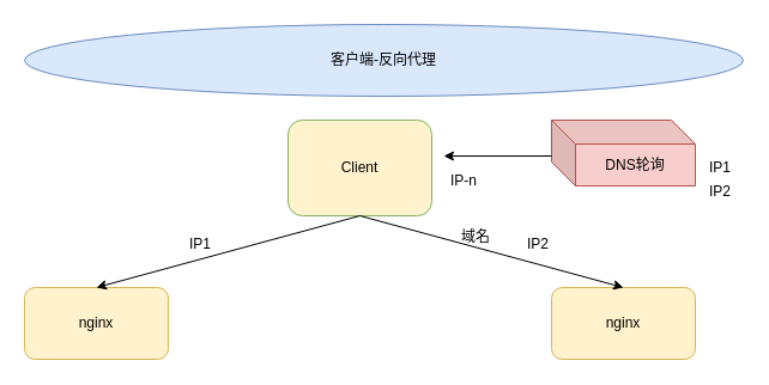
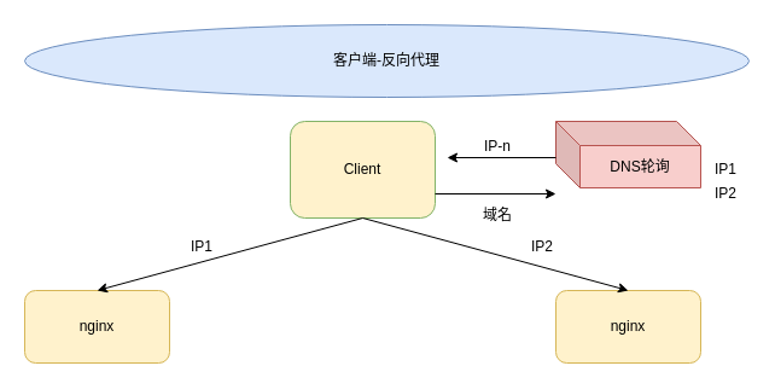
  <mxCell id="0" />
  <mxCell id="1" parent="0" />
  <mxCell id="2" value="客户端-反向代理" style="ellipse;whiteSpace=wrap;html=1;fillColor=#dae8fc;strokeColor=#6c8ebf;" vertex="1" parent="1"><mxGeometry x="20" y="20" width="600" height="60" as="geometry" /></mxCell>
  <mxCell id="3" value="Client" style="rounded=1;whiteSpace=wrap;html=1;fillColor=#fff2cc;strokeColor=#82b366;" vertex="1" parent="1"><mxGeometry x="240" y="100" width="120" height="80" as="geometry" /></mxCell>
  <mxCell id="4" value="nginx" style="rounded=1;whiteSpace=wrap;html=1;fillColor=#fff2cc;strokeColor=#d6b656;" vertex="1" parent="1"><mxGeometry x="20" y="240" width="120" height="60" as="geometry" /></mxCell>
  <mxCell id="5" value="nginx" style="rounded=1;whiteSpace=wrap;html=1;fillColor=#fff2cc;strokeColor=#d6b656;" vertex="1" parent="1"><mxGeometry x="460" y="240" width="120" height="60" as="geometry" /></mxCell>
  <mxCell id="6" value="DNS轮询" style="shape=cube;whiteSpace=wrap;html=1;boundedLbl=1;backgroundOutline=1;darkOpacity=0.05;darkOpacity2=0.1;fillColor=#f8cecc;strokeColor=#b85450;" vertex="1" parent="1"><mxGeometry x="460" y="100" width="120" height="55" as="geometry" /></mxCell>
  <mxCell id="7" value="" style="endArrow=classic;html=1;exitX=0;exitY=0;exitDx=0;exitDy=30;exitPerimeter=0;" edge="1" parent="1" source="6"><mxGeometry width="50" height="50" relative="1" as="geometry"><mxPoint x="20" y="350" as="sourcePoint" /><mxPoint x="370" y="130" as="targetPoint" /></mxGeometry></mxCell>
- <mxCell id="9" value="域名" style="text;html=1;resizable=0;points=[];autosize=1;align=left;verticalAlign=top;spacingTop=-4;" vertex="1" parent="1"><mxGeometry x="383" y="188" width="40" height="20" as="geometry" /></mxCell>
- <mxCell id="10" value="IP-n" style="text;html=1;resizable=0;points=[];autosize=1;align=left;verticalAlign=top;spacingTop=-4;" vertex="1" parent="1"><mxGeometry x="374" y="141" width="40" height="20" as="geometry" /></mxCell>
+ <mxCell id="8" value="" style="endArrow=classic;html=1;exitX=1;exitY=0.75;exitDx=0;exitDy=0;entryX=0;entryY=0;entryDx=0;entryDy=60;entryPerimeter=0;" edge="1" parent="1" source="3" target="6"><mxGeometry width="50" height="50" relative="1" as="geometry"><mxPoint x="20" y="350" as="sourcePoint" /><mxPoint x="70" y="300" as="targetPoint" /></mxGeometry></mxCell>
+ <mxCell id="9" value="域名" style="text;html=1;resizable=0;points=[];autosize=1;align=left;verticalAlign=top;spacingTop=-4;" vertex="1" parent="1"><mxGeometry x="398" y="168" width="40" height="20" as="geometry" /></mxCell>
+ <mxCell id="10" value="IP-n" style="text;html=1;resizable=0;points=[];autosize=1;align=left;verticalAlign=top;spacingTop=-4;" vertex="1" parent="1"><mxGeometry x="399" y="111" width="40" height="20" as="geometry" /></mxCell>
  <mxCell id="11" value="" style="endArrow=classic;html=1;exitX=0.5;exitY=1;exitDx=0;exitDy=0;entryX=0.5;entryY=0;entryDx=0;entryDy=0;" edge="1" parent="1" source="3" target="4"><mxGeometry width="50" height="50" relative="1" as="geometry"><mxPoint x="20" y="350" as="sourcePoint" /><mxPoint x="70" y="300" as="targetPoint" /></mxGeometry></mxCell>
  <mxCell id="12" value="" style="endArrow=classic;html=1;exitX=0.5;exitY=1;exitDx=0;exitDy=0;entryX=0.5;entryY=0;entryDx=0;entryDy=0;" edge="1" parent="1" source="3" target="5"><mxGeometry width="50" height="50" relative="1" as="geometry"><mxPoint x="20" y="350" as="sourcePoint" /><mxPoint x="70" y="300" as="targetPoint" /></mxGeometry></mxCell>
  <mxCell id="13" value="IP1" style="text;html=1;resizable=0;points=[];autosize=1;align=left;verticalAlign=top;spacingTop=-4;" vertex="1" parent="1"><mxGeometry x="590" y="130" width="30" height="20" as="geometry" /></mxCell>
  <mxCell id="14" value="IP2" style="text;html=1;resizable=0;points=[];autosize=1;align=left;verticalAlign=top;spacingTop=-4;" vertex="1" parent="1"><mxGeometry x="590" y="150" width="30" height="20" as="geometry" /></mxCell>
  <mxCell id="15" value="IP1" style="text;html=1;resizable=0;points=[];autosize=1;align=left;verticalAlign=top;spacingTop=-4;" vertex="1" parent="1"><mxGeometry x="156" y="194" width="30" height="20" as="geometry" /></mxCell>
  <mxCell id="16" value="IP2" style="text;html=1;resizable=0;points=[];autosize=1;align=left;verticalAlign=top;spacingTop=-4;" vertex="1" parent="1"><mxGeometry x="438" y="194" width="30" height="20" as="geometry" /></mxCell>
